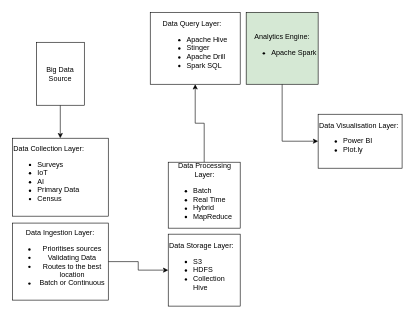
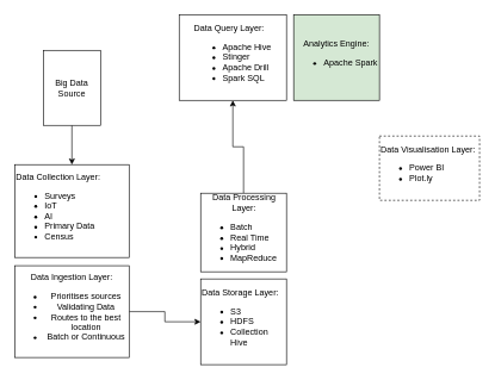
  <mxCell id="0" />
  <mxCell id="1" parent="0" />
  <mxCell id="2" style="edgeStyle=orthogonalEdgeStyle;rounded=0;orthogonalLoop=1;jettySize=auto;html=1;entryX=0.5;entryY=0;entryDx=0;entryDy=0;" edge="1" parent="1" source="3" target="12"><mxGeometry relative="1" as="geometry" /></mxCell>
  <mxCell id="3" value="Big Data Source" style="whiteSpace=wrap;html=1;aspect=fixed;" vertex="1" parent="1"><mxGeometry x="60" y="70" width="80" height="105" as="geometry" /></mxCell>
  <mxCell id="4" style="edgeStyle=orthogonalEdgeStyle;rounded=0;orthogonalLoop=1;jettySize=auto;html=1;entryX=0;entryY=0.5;entryDx=0;entryDy=0;" edge="1" parent="1" source="11" target="9"><mxGeometry relative="1" as="geometry" /></mxCell>
  <mxCell id="5" style="edgeStyle=orthogonalEdgeStyle;rounded=0;orthogonalLoop=1;jettySize=auto;html=1;entryX=0.5;entryY=1;entryDx=0;entryDy=0;" edge="1" parent="1" source="10" target="13"><mxGeometry relative="1" as="geometry" /></mxCell>
- <mxCell id="6" style="edgeStyle=orthogonalEdgeStyle;rounded=0;orthogonalLoop=1;jettySize=auto;html=1;entryX=0;entryY=0.5;entryDx=0;entryDy=0;" edge="1" parent="1" source="14" target="7"><mxGeometry relative="1" as="geometry" /></mxCell>
- <mxCell id="7" value="&lt;div style=&quot;text-align: center;&quot;&gt;&lt;span style=&quot;background-color: initial;&quot;&gt;Data Visualisation Layer:&lt;/span&gt;&lt;/div&gt;&lt;ul&gt;&lt;li&gt;Power BI&lt;/li&gt;&lt;li&gt;Plot.ly&lt;/li&gt;&lt;/ul&gt;" style="rounded=0;whiteSpace=wrap;html=1;align=left;" vertex="1" parent="1"><mxGeometry x="530" y="190" width="140" height="90" as="geometry" /></mxCell>
+ <mxCell id="7" value="&lt;div style=&quot;text-align: center;&quot;&gt;&lt;span style=&quot;background-color: initial;&quot;&gt;Data Visualisation Layer:&lt;/span&gt;&lt;/div&gt;&lt;ul&gt;&lt;li&gt;Power BI&lt;/li&gt;&lt;li&gt;Plot.ly&lt;/li&gt;&lt;/ul&gt;" style="rounded=0;whiteSpace=wrap;html=1;align=left;dashed=1;" vertex="1" parent="1"><mxGeometry x="530" y="190" width="140" height="90" as="geometry" /></mxCell>
  <mxCell id="8" value="" style="group" vertex="1" connectable="0" parent="1"><mxGeometry x="280" y="270" width="120" height="240" as="geometry" /></mxCell>
  <mxCell id="9" value="Data Storage Layer:&lt;br&gt;&lt;ul&gt;&lt;li&gt;S3&lt;/li&gt;&lt;li&gt;HDFS&lt;/li&gt;&lt;li&gt;Collection Hive&lt;/li&gt;&lt;/ul&gt;" style="rounded=0;whiteSpace=wrap;html=1;align=left;" vertex="1" parent="8"><mxGeometry y="120" width="120" height="120" as="geometry" /></mxCell>
  <mxCell id="10" value="&lt;div style=&quot;text-align: center;&quot;&gt;&lt;span style=&quot;background-color: initial;&quot;&gt;Data Processing Layer:&lt;/span&gt;&lt;/div&gt;&lt;div style=&quot;&quot;&gt;&lt;ul&gt;&lt;li&gt;Batch&lt;/li&gt;&lt;li&gt;Real Time&amp;nbsp;&lt;/li&gt;&lt;li&gt;Hybrid&lt;/li&gt;&lt;li&gt;MapReduce&lt;/li&gt;&lt;/ul&gt;&lt;/div&gt;" style="rounded=0;whiteSpace=wrap;html=1;align=left;" vertex="1" parent="8"><mxGeometry width="120" height="110" as="geometry" /></mxCell>
  <mxCell id="11" value="Data Ingestion Layer:&lt;br&gt;&lt;ul&gt;&lt;li&gt;Prioritises sources&lt;/li&gt;&lt;li&gt;Validating Data&lt;/li&gt;&lt;li&gt;Routes to the best location&lt;/li&gt;&lt;li&gt;Batch or Continuous&lt;/li&gt;&lt;/ul&gt;" style="rounded=0;whiteSpace=wrap;html=1;" vertex="1" parent="1"><mxGeometry x="20" y="371.52" width="160" height="128.48" as="geometry" /></mxCell>
  <mxCell id="12" value="&lt;div style=&quot;&quot;&gt;&lt;span style=&quot;background-color: initial;&quot;&gt;Data Collection Layer:&lt;/span&gt;&lt;/div&gt;&lt;ul&gt;&lt;li&gt;Surveys&lt;/li&gt;&lt;li&gt;IoT&lt;/li&gt;&lt;li&gt;AI&lt;/li&gt;&lt;li&gt;Primary Data&lt;/li&gt;&lt;li&gt;Census&lt;/li&gt;&lt;/ul&gt;" style="rounded=0;whiteSpace=wrap;html=1;align=left;" vertex="1" parent="1"><mxGeometry x="20" y="230" width="160" height="130" as="geometry" /></mxCell>
  <mxCell id="13" value="&lt;div style=&quot;text-align: left;&quot;&gt;&lt;span style=&quot;background-color: initial;&quot;&gt;Data Query Layer:&lt;/span&gt;&lt;/div&gt;&lt;ul&gt;&lt;li style=&quot;text-align: left;&quot;&gt;Apache Hive&lt;/li&gt;&lt;li style=&quot;text-align: left;&quot;&gt;Stinger&lt;/li&gt;&lt;li style=&quot;text-align: left;&quot;&gt;Apache Drill&lt;/li&gt;&lt;li style=&quot;text-align: left;&quot;&gt;Spark SQL&lt;/li&gt;&lt;/ul&gt;" style="rounded=0;whiteSpace=wrap;html=1;movable=1;resizable=1;rotatable=1;deletable=1;editable=1;locked=0;connectable=1;" vertex="1" parent="1"><mxGeometry x="250" y="20" width="150" height="120" as="geometry" /></mxCell>
  <mxCell id="14" value="Analytics Engine:&lt;br&gt;&lt;ul&gt;&lt;li&gt;Apache Spark&lt;/li&gt;&lt;/ul&gt;" style="rounded=0;whiteSpace=wrap;html=1;fillColor=#d5e8d4;" vertex="1" parent="1"><mxGeometry x="410" y="20" width="120" height="120" as="geometry" /></mxCell>
